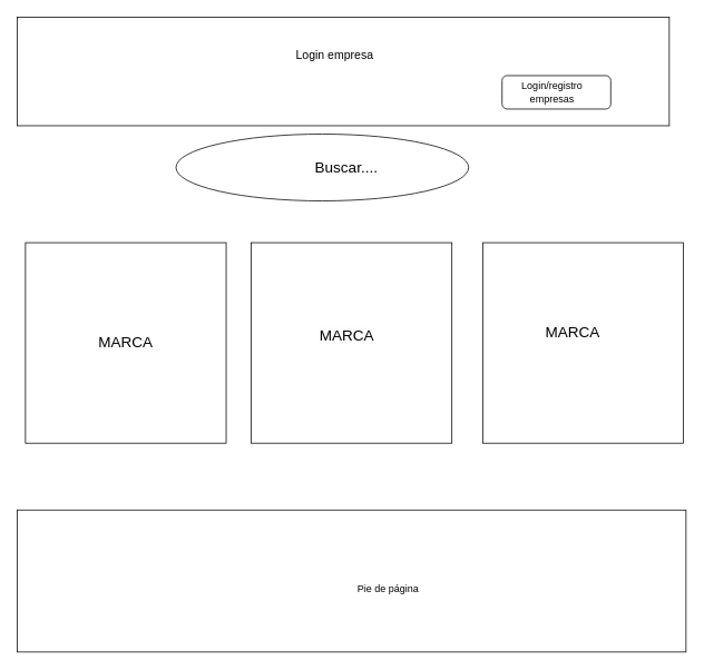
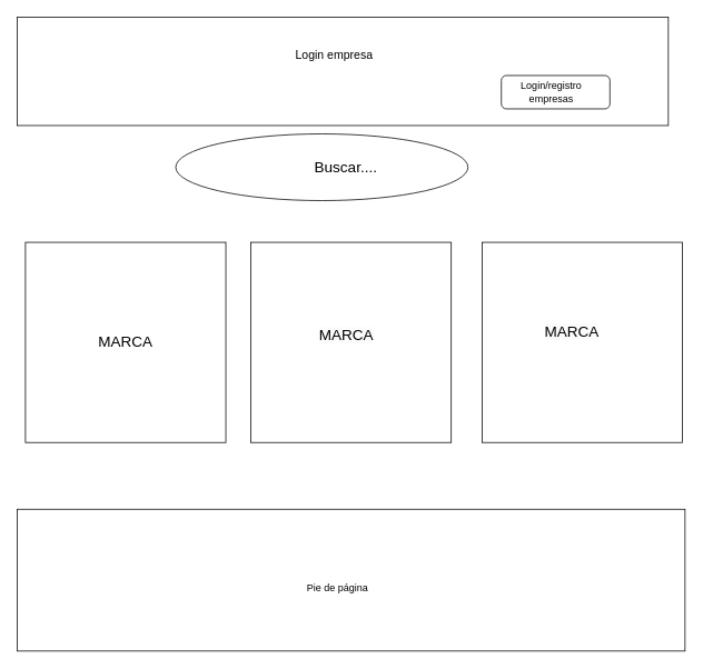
  <mxCell id="0" />
  <mxCell id="1" parent="0" />
  <mxCell id="2" value="" style="rounded=0;whiteSpace=wrap;html=1;" vertex="1" parent="1"><mxGeometry x="20" y="20" width="780" height="130" as="geometry" /></mxCell>
  <mxCell id="3" value="" style="whiteSpace=wrap;html=1;aspect=fixed;" vertex="1" parent="1"><mxGeometry x="30" y="290" width="240" height="240" as="geometry" /></mxCell>
  <mxCell id="4" value="" style="whiteSpace=wrap;html=1;aspect=fixed;" vertex="1" parent="1"><mxGeometry x="300" y="290" width="240" height="240" as="geometry" /></mxCell>
  <mxCell id="5" value="" style="whiteSpace=wrap;html=1;aspect=fixed;" vertex="1" parent="1"><mxGeometry x="577" y="290" width="240" height="240" as="geometry" /></mxCell>
  <mxCell id="6" value="&lt;font style=&quot;vertical-align: inherit;&quot;&gt;&lt;font style=&quot;vertical-align: inherit; font-size: 18px;&quot;&gt;MARCA&lt;/font&gt;&lt;/font&gt;" style="text;html=1;strokeColor=none;fillColor=none;align=center;verticalAlign=middle;whiteSpace=wrap;rounded=0;" vertex="1" parent="1"><mxGeometry x="70" y="370" width="160" height="80" as="geometry" /></mxCell>
  <mxCell id="7" value="&lt;span style=&quot;color: rgb(0, 0, 0); font-family: Helvetica; font-size: 18px; font-style: normal; font-variant-ligatures: normal; font-variant-caps: normal; font-weight: 400; letter-spacing: normal; orphans: 2; text-align: center; text-indent: 0px; text-transform: none; widows: 2; word-spacing: 0px; -webkit-text-stroke-width: 0px; background-color: rgb(251, 251, 251); text-decoration-thickness: initial; text-decoration-style: initial; text-decoration-color: initial; float: none; display: inline !important;&quot;&gt;MARCA&lt;/span&gt;" style="text;whiteSpace=wrap;html=1;" vertex="1" parent="1"><mxGeometry x="380" y="385" width="100" height="50" as="geometry" /></mxCell>
  <mxCell id="8" value="&lt;span style=&quot;color: rgb(0, 0, 0); font-family: Helvetica; font-size: 18px; font-style: normal; font-variant-ligatures: normal; font-variant-caps: normal; font-weight: 400; letter-spacing: normal; orphans: 2; text-align: center; text-indent: 0px; text-transform: none; widows: 2; word-spacing: 0px; -webkit-text-stroke-width: 0px; background-color: rgb(251, 251, 251); text-decoration-thickness: initial; text-decoration-style: initial; text-decoration-color: initial; float: none; display: inline !important;&quot;&gt;MARCA&lt;/span&gt;" style="text;whiteSpace=wrap;html=1;" vertex="1" parent="1"><mxGeometry x="650" y="380" width="100" height="50" as="geometry" /></mxCell>
  <mxCell id="9" value="" style="ellipse;whiteSpace=wrap;html=1;" vertex="1" parent="1"><mxGeometry x="210" y="160" width="350" height="80" as="geometry" /></mxCell>
  <mxCell id="10" value="&lt;font style=&quot;vertical-align: inherit;&quot;&gt;&lt;font style=&quot;vertical-align: inherit; font-size: 18px;&quot;&gt;Buscar....&lt;/font&gt;&lt;/font&gt;" style="text;html=1;strokeColor=none;fillColor=none;align=center;verticalAlign=middle;whiteSpace=wrap;rounded=0;" vertex="1" parent="1"><mxGeometry x="384" y="185" width="60" height="30" as="geometry" /></mxCell>
  <mxCell id="11" value="&lt;font style=&quot;vertical-align: inherit;&quot;&gt;&lt;font style=&quot;vertical-align: inherit; font-size: 14px;&quot;&gt;Login empresa&lt;/font&gt;&lt;/font&gt;" style="text;html=1;strokeColor=none;fillColor=none;align=center;verticalAlign=middle;whiteSpace=wrap;rounded=0;" vertex="1" parent="1"><mxGeometry x="342" y="50" width="116" height="30" as="geometry" /></mxCell>
  <mxCell id="12" value="" style="rounded=0;whiteSpace=wrap;html=1;" vertex="1" parent="1"><mxGeometry x="20" y="610" width="800" height="170" as="geometry" /></mxCell>
- <mxCell id="13" value="&lt;font style=&quot;vertical-align: inherit;&quot;&gt;&lt;font style=&quot;vertical-align: inherit;&quot;&gt;&lt;font style=&quot;vertical-align: inherit;&quot;&gt;&lt;font style=&quot;vertical-align: inherit;&quot;&gt;Pie de página&lt;/font&gt;&lt;/font&gt;&lt;/font&gt;&lt;/font&gt;" style="text;html=1;strokeColor=none;fillColor=none;align=center;verticalAlign=middle;whiteSpace=wrap;rounded=0;" vertex="1" parent="1"><mxGeometry x="416" y="670" width="96" height="70" as="geometry" /></mxCell>
+ <mxCell id="13" value="&lt;font style=&quot;vertical-align: inherit;&quot;&gt;&lt;font style=&quot;vertical-align: inherit;&quot;&gt;&lt;font style=&quot;vertical-align: inherit;&quot;&gt;&lt;font style=&quot;vertical-align: inherit;&quot;&gt;Pie de página&lt;/font&gt;&lt;/font&gt;&lt;/font&gt;&lt;/font&gt;" style="text;html=1;strokeColor=none;fillColor=none;align=center;verticalAlign=middle;whiteSpace=wrap;rounded=0;" vertex="1" parent="1"><mxGeometry x="356" y="670" width="96" height="70" as="geometry" /></mxCell>
  <mxCell id="14" value="" style="rounded=1;whiteSpace=wrap;html=1;" vertex="1" parent="1"><mxGeometry x="600" y="90" width="130" height="40" as="geometry" /></mxCell>
  <mxCell id="15" value="&lt;font style=&quot;vertical-align: inherit;&quot;&gt;&lt;font style=&quot;vertical-align: inherit;&quot;&gt;Login/registro empresas&lt;/font&gt;&lt;/font&gt;" style="text;html=1;strokeColor=none;fillColor=none;align=center;verticalAlign=middle;whiteSpace=wrap;rounded=0;" vertex="1" parent="1"><mxGeometry x="630" y="95" width="60" height="30" as="geometry" /></mxCell>
